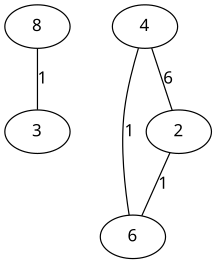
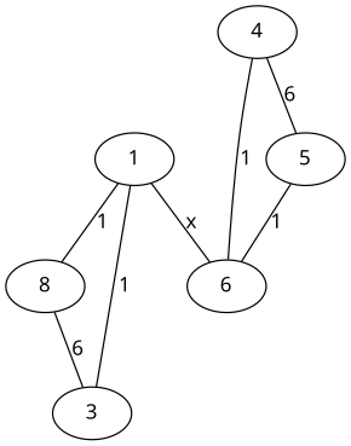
  graph {
    fontname="Noto Sans"
    node [fontname="Noto Sans"]
    edge [fontname="Noto Sans"]
    n1 [label=8]
+   1
    3
    6
    4
-   5 [label=2]
-   n1 -- 3 [label=1]
+   5
+   n1 -- 3 [label=6]
+   1 -- n1 [label=1]
+   1 -- 3 [label=1]
+   1 -- 6 [label=x]
    4 -- 6 [label=1]
    4 -- 5 [label=6]
    5 -- 6 [label=1]
  }
